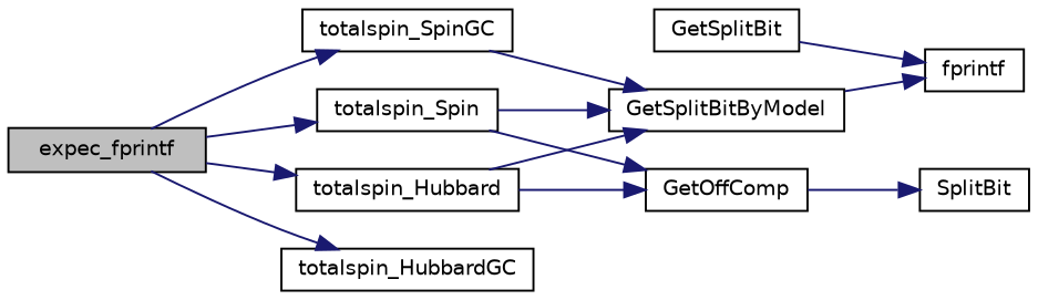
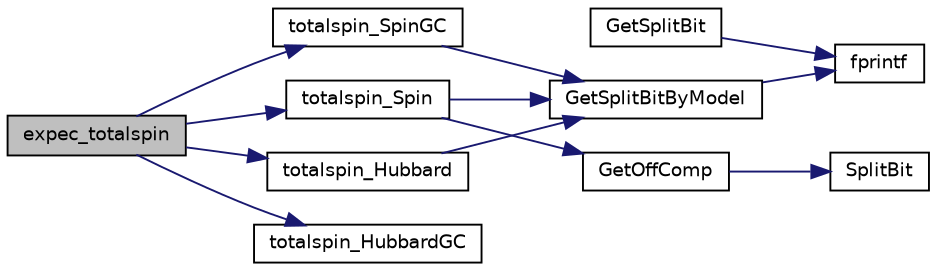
  digraph {
    fontname="DejaVu Sans"
    rankdir=LR
    node [color=black fillcolor=white fontname="DejaVu Sans" fontsize=10 shape=record style=filled]
    edge [color=midnightblue fontname="DejaVu Sans" fontsize=10 labelfontname=Helvetica labelfontsize=10 style=solid]
-   n1 [fillcolor=grey75 fontcolor=black height=0.2 label=expec_fprintf width=0.4]
+   n1 [fillcolor=grey75 fontcolor=black height=0.2 label=expec_totalspin width=0.4]
    n2 [height=0.2 label=totalspin_Spin width=0.4]
    n3 [height=0.2 label=totalspin_SpinGC width=0.4]
    n4 [height=0.2 label=totalspin_Hubbard width=0.4]
    n5 [height=0.2 label=totalspin_HubbardGC width=0.4]
    n6 [height=0.2 label=GetSplitBitByModel width=0.4]
    n7 [height=0.2 label=GetOffComp width=0.4]
    n8 [height=0.2 label=fprintf width=0.4]
    n9 [height=0.2 label=SplitBit width=0.4]
    n10 [height=0.2 label=GetSplitBit width=0.4]
    n1 -> n2
    n1 -> n3
    n1 -> n4
    n1 -> n5
    n2 -> n6
    n2 -> n7
    n3 -> n6
    n4 -> n6
-   n4 -> n7
    n6 -> n8
    n7 -> n9
    n10 -> n8
  }
